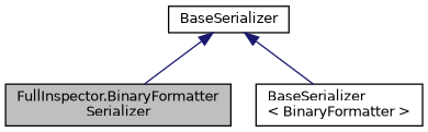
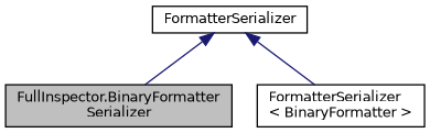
  digraph {
    node [color=black fillcolor=white fontname=Helvetica fontsize=10 shape=record style=filled]
    edge [color=midnightblue dir=back fontname=Helvetica fontsize=10 labelfontname=Helvetica labelfontsize=10 style=solid]
    n1 [fillcolor=grey75 fontcolor=black height=0.2 label="FullInspector.BinaryFormatter\lSerializer" width=0.4]
-   n2 [height=0.2 label="BaseSerializer\l\< BinaryFormatter \>" width=0.4]
-   n3 [height=0.2 label=BaseSerializer width=0.4]
+   n2 [height=0.2 label="FormatterSerializer\l\< BinaryFormatter \>" width=0.4]
+   n3 [height=0.2 label=FormatterSerializer width=0.4]
    n3 -> n1
    n3 -> n2
  }
